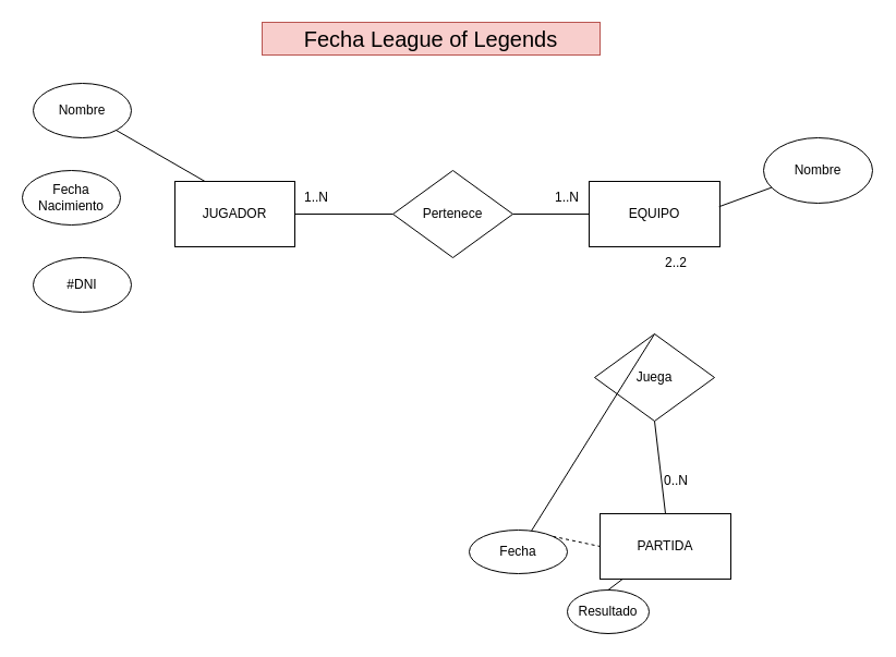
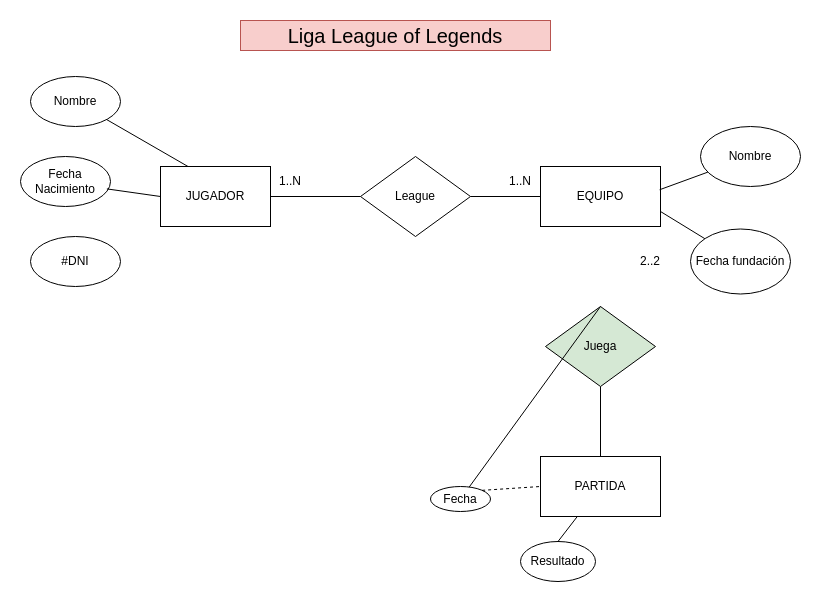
  <mxCell id="0" />
  <mxCell id="1" parent="0" />
  <mxCell id="2" value="JUGADOR" style="rounded=0;whiteSpace=wrap;html=1;" parent="1" vertex="1"><mxGeometry x="160" y="166" width="110" height="60" as="geometry" /></mxCell>
  <mxCell id="3" value="EQUIPO" style="rounded=0;whiteSpace=wrap;html=1;" parent="1" vertex="1"><mxGeometry x="540" y="166" width="120" height="60" as="geometry" /></mxCell>
- <mxCell id="4" value="Pertenece" style="rhombus;whiteSpace=wrap;html=1;" parent="1" vertex="1"><mxGeometry x="360" y="156" width="110" height="80" as="geometry" /></mxCell>
+ <mxCell id="4" value="League" style="rhombus;whiteSpace=wrap;html=1;" parent="1" vertex="1"><mxGeometry x="360" y="156" width="110" height="80" as="geometry" /></mxCell>
  <mxCell id="5" value="" style="endArrow=none;html=1;rounded=0;entryX=0;entryY=0.5;entryDx=0;entryDy=0;exitX=1;exitY=0.5;exitDx=0;exitDy=0;" parent="1" source="4" target="3" edge="1"><mxGeometry width="50" height="50" relative="1" as="geometry"><mxPoint x="380" y="276" as="sourcePoint" /><mxPoint x="430" y="226" as="targetPoint" /></mxGeometry></mxCell>
  <mxCell id="6" value="" style="endArrow=none;html=1;rounded=0;exitX=1;exitY=0.5;exitDx=0;exitDy=0;entryX=0;entryY=0.5;entryDx=0;entryDy=0;" parent="1" source="2" target="4" edge="1"><mxGeometry width="50" height="50" relative="1" as="geometry"><mxPoint x="240" y="256" as="sourcePoint" /><mxPoint x="290" y="206" as="targetPoint" /></mxGeometry></mxCell>
  <mxCell id="7" value="1..N" style="text;html=1;strokeColor=none;fillColor=none;align=center;verticalAlign=middle;whiteSpace=wrap;rounded=0;" parent="1" vertex="1"><mxGeometry x="260" y="166" width="60" height="30" as="geometry" /></mxCell>
  <mxCell id="8" value="Nombre" style="ellipse;whiteSpace=wrap;html=1;" parent="1" vertex="1"><mxGeometry x="30" y="76" width="90" height="50" as="geometry" /></mxCell>
  <mxCell id="9" value="Fecha Nacimiento" style="ellipse;whiteSpace=wrap;html=1;" parent="1" vertex="1"><mxGeometry x="20" y="156" width="90" height="50" as="geometry" /></mxCell>
  <mxCell id="10" value="#DNI" style="ellipse;whiteSpace=wrap;html=1;" parent="1" vertex="1"><mxGeometry x="30" y="236" width="90" height="50" as="geometry" /></mxCell>
  <mxCell id="11" value="" style="endArrow=none;html=1;rounded=0;exitX=0.25;exitY=0;exitDx=0;exitDy=0;" parent="1" source="2" target="8" edge="1"><mxGeometry width="50" height="50" relative="1" as="geometry"><mxPoint x="380" y="246" as="sourcePoint" /><mxPoint x="430" y="196" as="targetPoint" /></mxGeometry></mxCell>
+ <mxCell id="12" value="" style="endArrow=none;html=1;rounded=0;exitX=0.96;exitY=0.648;exitDx=0;exitDy=0;exitPerimeter=0;entryX=0;entryY=0.5;entryDx=0;entryDy=0;" parent="1" source="9" target="2" edge="1"><mxGeometry width="50" height="50" relative="1" as="geometry"><mxPoint x="180" y="316" as="sourcePoint" /><mxPoint x="230" y="266" as="targetPoint" /></mxGeometry></mxCell>
  <mxCell id="13" value="Nombre" style="ellipse;whiteSpace=wrap;html=1;" parent="1" vertex="1"><mxGeometry x="700" y="126" width="100" height="60" as="geometry" /></mxCell>
+ <mxCell id="14" value="Fecha fundación" style="ellipse;whiteSpace=wrap;html=1;" parent="1" vertex="1"><mxGeometry x="690" y="228.5" width="100" height="65" as="geometry" /></mxCell>
  <mxCell id="15" value="" style="endArrow=none;html=1;rounded=0;exitX=0.993;exitY=0.387;exitDx=0;exitDy=0;exitPerimeter=0;" parent="1" source="3" target="13" edge="1"><mxGeometry width="50" height="50" relative="1" as="geometry"><mxPoint x="630" y="166" as="sourcePoint" /><mxPoint x="680" y="116" as="targetPoint" /></mxGeometry></mxCell>
- <mxCell id="17" value="Juega" style="rhombus;whiteSpace=wrap;html=1;" parent="1" vertex="1"><mxGeometry x="545" y="306" width="110" height="80" as="geometry" /></mxCell>
- <mxCell id="18" value="PARTIDA" style="rounded=0;whiteSpace=wrap;html=1;" parent="1" vertex="1"><mxGeometry x="550" y="471" width="120" height="60" as="geometry" /></mxCell>
+ <mxCell id="16" value="" style="endArrow=none;html=1;rounded=0;entryX=0;entryY=0;entryDx=0;entryDy=0;exitX=1;exitY=0.75;exitDx=0;exitDy=0;" parent="1" source="3" target="14" edge="1"><mxGeometry width="50" height="50" relative="1" as="geometry"><mxPoint x="630" y="286" as="sourcePoint" /><mxPoint x="680" y="236" as="targetPoint" /></mxGeometry></mxCell>
+ <mxCell id="17" value="Juega" style="rhombus;whiteSpace=wrap;html=1;fillColor=#d5e8d4;" parent="1" vertex="1"><mxGeometry x="545" y="306" width="110" height="80" as="geometry" /></mxCell>
+ <mxCell id="18" value="PARTIDA" style="rounded=0;whiteSpace=wrap;html=1;" parent="1" vertex="1"><mxGeometry x="540" y="456" width="120" height="60" as="geometry" /></mxCell>
  <mxCell id="19" value="" style="endArrow=none;html=1;rounded=0;exitX=0.5;exitY=0;exitDx=0;exitDy=0;" parent="1" source="17" target="24" edge="1"><mxGeometry width="50" height="50" relative="1" as="geometry"><mxPoint x="460" y="356" as="sourcePoint" /><mxPoint x="510" y="306" as="targetPoint" /></mxGeometry></mxCell>
  <mxCell id="20" value="" style="endArrow=none;html=1;rounded=0;entryX=0.5;entryY=1;entryDx=0;entryDy=0;exitX=0.5;exitY=0;exitDx=0;exitDy=0;" parent="1" source="18" target="17" edge="1"><mxGeometry width="50" height="50" relative="1" as="geometry"><mxPoint x="540" y="446" as="sourcePoint" /><mxPoint x="590" y="396" as="targetPoint" /></mxGeometry></mxCell>
- <mxCell id="21" value="0..N" style="text;html=1;strokeColor=none;fillColor=none;align=center;verticalAlign=middle;whiteSpace=wrap;rounded=0;" parent="1" vertex="1"><mxGeometry x="590" y="426" width="60" height="30" as="geometry" /></mxCell>
  <mxCell id="22" value="1..N" style="text;html=1;strokeColor=none;fillColor=none;align=center;verticalAlign=middle;whiteSpace=wrap;rounded=0;" parent="1" vertex="1"><mxGeometry x="490" y="166" width="60" height="30" as="geometry" /></mxCell>
- <mxCell id="23" value="2..2" style="text;html=1;strokeColor=none;fillColor=none;align=center;verticalAlign=middle;whiteSpace=wrap;rounded=0;" parent="1" vertex="1"><mxGeometry x="590" y="226" width="60" height="30" as="geometry" /></mxCell>
- <mxCell id="24" value="Fecha" style="ellipse;whiteSpace=wrap;html=1;" parent="1" vertex="1"><mxGeometry x="430" y="486" width="90" height="40" as="geometry" /></mxCell>
+ <mxCell id="23" value="2..2" style="text;html=1;strokeColor=none;fillColor=none;align=center;verticalAlign=middle;whiteSpace=wrap;rounded=0;" parent="1" vertex="1"><mxGeometry x="620" y="246" width="60" height="30" as="geometry" /></mxCell>
+ <mxCell id="24" value="Fecha" style="ellipse;whiteSpace=wrap;html=1;" parent="1" vertex="1"><mxGeometry x="430" y="486" width="60" height="25" as="geometry" /></mxCell>
  <mxCell id="25" value="Resultado" style="ellipse;whiteSpace=wrap;html=1;" parent="1" vertex="1"><mxGeometry x="520" y="541" width="75" height="40" as="geometry" /></mxCell>
  <mxCell id="26" value="" style="endArrow=none;html=1;rounded=0;entryX=0;entryY=0.5;entryDx=0;entryDy=0;exitX=1;exitY=0;exitDx=0;exitDy=0;dashed=1;" parent="1" source="24" target="18" edge="1"><mxGeometry width="50" height="50" relative="1" as="geometry"><mxPoint x="420" y="486" as="sourcePoint" /><mxPoint x="470" y="436" as="targetPoint" /></mxGeometry></mxCell>
  <mxCell id="27" value="" style="endArrow=none;html=1;rounded=0;entryX=0.5;entryY=0;entryDx=0;entryDy=0;" parent="1" source="18" target="25" edge="1"><mxGeometry width="50" height="50" relative="1" as="geometry"><mxPoint x="600" y="566" as="sourcePoint" /><mxPoint x="600" y="586.711" as="targetPoint" /></mxGeometry></mxCell>
- <mxCell id="28" value="&lt;font style=&quot;font-size: 20px;&quot;&gt;Fecha League of Legends&lt;/font&gt;" style="text;html=1;strokeColor=#b85450;fillColor=#f8cecc;align=center;verticalAlign=middle;whiteSpace=wrap;rounded=0;" parent="1" vertex="1"><mxGeometry x="240" y="20" width="310" height="30" as="geometry" /></mxCell>
+ <mxCell id="28" value="&lt;font style=&quot;font-size: 20px;&quot;&gt;Liga League of Legends&lt;/font&gt;" style="text;html=1;strokeColor=#b85450;fillColor=#f8cecc;align=center;verticalAlign=middle;whiteSpace=wrap;rounded=0;" parent="1" vertex="1"><mxGeometry x="240" y="20" width="310" height="30" as="geometry" /></mxCell>
